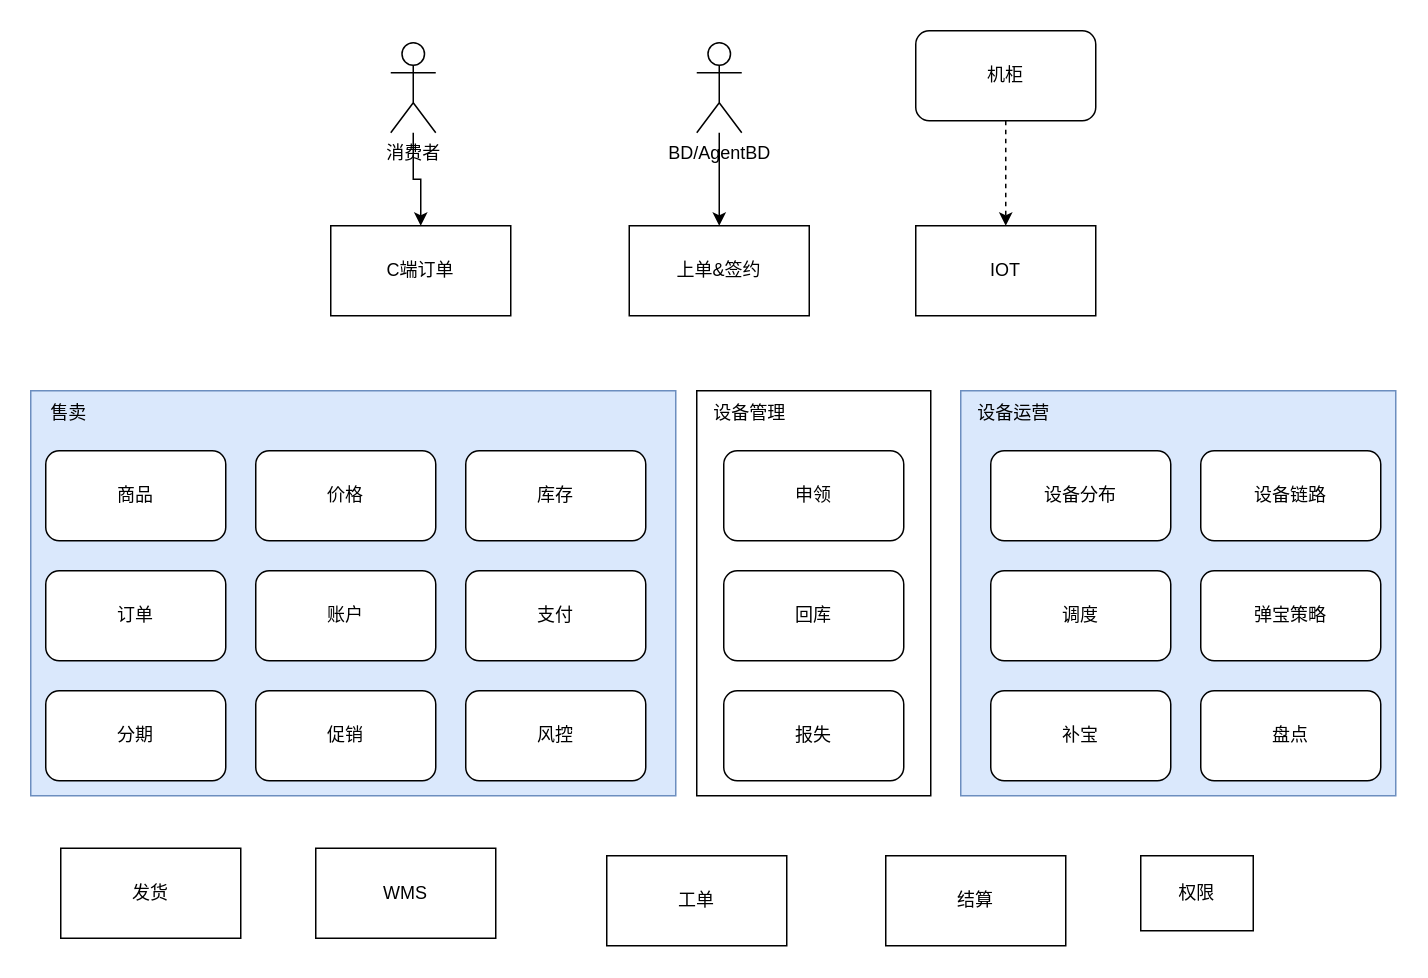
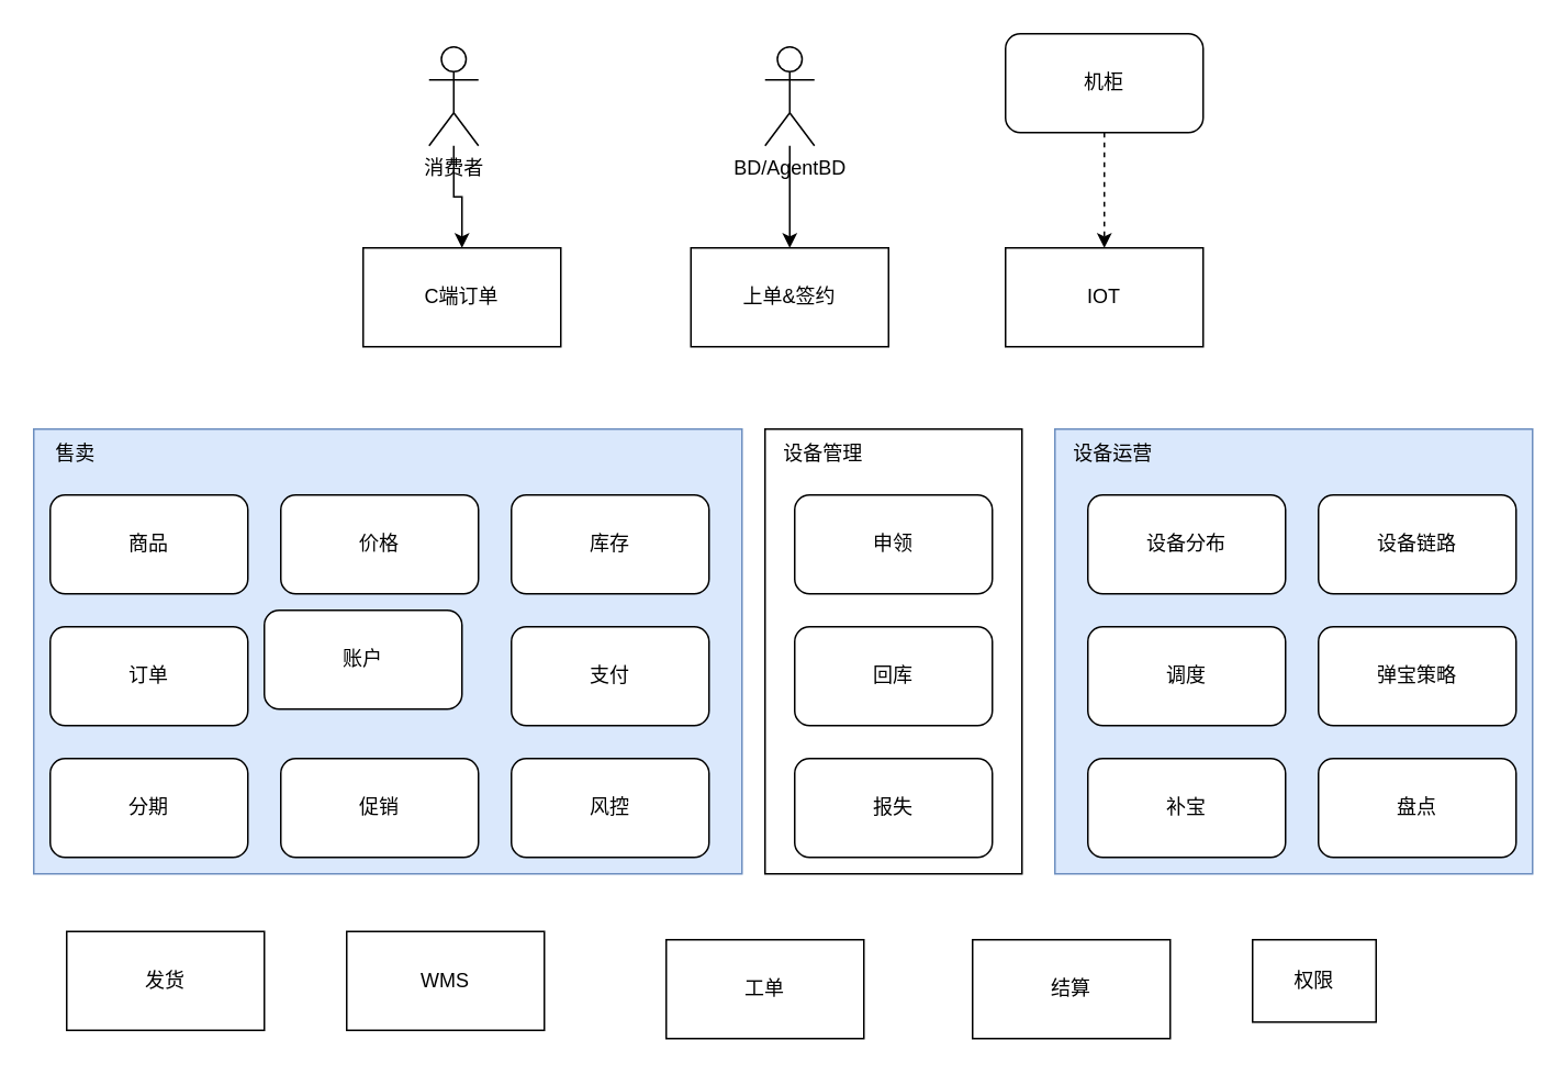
  <mxCell id="0" />
  <mxCell id="1" parent="0" />
  <mxCell id="2" value="" style="rounded=0;whiteSpace=wrap;html=1;fillColor=#dae8fc;strokeColor=#6c8ebf;" vertex="1" parent="1"><mxGeometry x="20" y="260" width="430" height="270" as="geometry" /></mxCell>
  <mxCell id="3" value="设备管理" style="rounded=0;whiteSpace=wrap;html=1;" vertex="1" parent="1"><mxGeometry x="464" y="260" width="156" height="270" as="geometry" /></mxCell>
  <mxCell id="4" value="" style="rounded=0;whiteSpace=wrap;html=1;fillColor=#dae8fc;strokeColor=#6c8ebf;" vertex="1" parent="1"><mxGeometry x="640" y="260" width="290" height="270" as="geometry" /></mxCell>
  <mxCell id="5" value="上单&amp;amp;签约" style="rounded=0;whiteSpace=wrap;html=1;" vertex="1" parent="1"><mxGeometry x="419" y="150" width="120" height="60" as="geometry" /></mxCell>
  <mxCell id="6" value="C端订单" style="rounded=0;whiteSpace=wrap;html=1;" vertex="1" parent="1"><mxGeometry x="220" y="150" width="120" height="60" as="geometry" /></mxCell>
  <mxCell id="7" value="IOT" style="rounded=0;whiteSpace=wrap;html=1;" vertex="1" parent="1"><mxGeometry x="610" y="150" width="120" height="60" as="geometry" /></mxCell>
  <mxCell id="8" value="商品" style="rounded=1;whiteSpace=wrap;html=1;" vertex="1" parent="1"><mxGeometry x="30" y="300" width="120" height="60" as="geometry" /></mxCell>
  <mxCell id="9" value="订单" style="rounded=1;whiteSpace=wrap;html=1;" vertex="1" parent="1"><mxGeometry x="30" y="380" width="120" height="60" as="geometry" /></mxCell>
  <mxCell id="10" value="支付" style="rounded=1;whiteSpace=wrap;html=1;" vertex="1" parent="1"><mxGeometry x="310" y="380" width="120" height="60" as="geometry" /></mxCell>
  <mxCell id="11" value="价格" style="rounded=1;whiteSpace=wrap;html=1;" vertex="1" parent="1"><mxGeometry x="170" y="300" width="120" height="60" as="geometry" /></mxCell>
- <mxCell id="12" value="账户" style="rounded=1;whiteSpace=wrap;html=1;" vertex="1" parent="1"><mxGeometry x="170" y="380" width="120" height="60" as="geometry" /></mxCell>
+ <mxCell id="12" value="账户" style="rounded=1;whiteSpace=wrap;html=1;" vertex="1" parent="1"><mxGeometry x="160" y="370" width="120" height="60" as="geometry" /></mxCell>
  <mxCell id="13" value="库存" style="rounded=1;whiteSpace=wrap;html=1;" vertex="1" parent="1"><mxGeometry x="310" y="300" width="120" height="60" as="geometry" /></mxCell>
  <mxCell id="14" value="发货" style="rounded=0;whiteSpace=wrap;html=1;" vertex="1" parent="1"><mxGeometry x="40" y="565" width="120" height="60" as="geometry" /></mxCell>
  <mxCell id="15" value="WMS" style="rounded=0;whiteSpace=wrap;html=1;" vertex="1" parent="1"><mxGeometry x="210" y="565" width="120" height="60" as="geometry" /></mxCell>
  <mxCell id="16" value="调度" style="rounded=1;whiteSpace=wrap;html=1;" vertex="1" parent="1"><mxGeometry x="660" y="380" width="120" height="60" as="geometry" /></mxCell>
  <mxCell id="17" value="设备分布" style="rounded=1;whiteSpace=wrap;html=1;" vertex="1" parent="1"><mxGeometry x="660" y="300" width="120" height="60" as="geometry" /></mxCell>
  <mxCell id="18" value="设备链路" style="rounded=1;whiteSpace=wrap;html=1;" vertex="1" parent="1"><mxGeometry x="800" y="300" width="120" height="60" as="geometry" /></mxCell>
  <mxCell id="19" value="弹宝策略" style="rounded=1;whiteSpace=wrap;html=1;" vertex="1" parent="1"><mxGeometry x="800" y="380" width="120" height="60" as="geometry" /></mxCell>
  <mxCell id="20" value="申领" style="rounded=1;whiteSpace=wrap;html=1;" vertex="1" parent="1"><mxGeometry x="482" y="300" width="120" height="60" as="geometry" /></mxCell>
  <mxCell id="21" value="回库" style="rounded=1;whiteSpace=wrap;html=1;" vertex="1" parent="1"><mxGeometry x="482" y="380" width="120" height="60" as="geometry" /></mxCell>
  <mxCell id="22" value="报失" style="rounded=1;whiteSpace=wrap;html=1;" vertex="1" parent="1"><mxGeometry x="482" y="460" width="120" height="60" as="geometry" /></mxCell>
  <mxCell id="23" value="工单" style="rounded=0;whiteSpace=wrap;html=1;" vertex="1" parent="1"><mxGeometry x="404" y="570" width="120" height="60" as="geometry" /></mxCell>
  <mxCell id="24" value="分期" style="rounded=1;whiteSpace=wrap;html=1;" vertex="1" parent="1"><mxGeometry x="30" y="460" width="120" height="60" as="geometry" /></mxCell>
  <mxCell id="25" value="补宝&lt;span style=&quot;color: rgba(0, 0, 0, 0); font-family: monospace; font-size: 0px; text-align: start; text-wrap-mode: nowrap;&quot;&gt;%3CmxGraphModel%3E%3Croot%3E%3CmxCell%20id%3D%220%22%2F%3E%3CmxCell%20id%3D%221%22%20parent%3D%220%22%2F%3E%3CmxCell%20id%3D%222%22%20value%3D%22%E8%B0%83%E5%BA%A6%22%20style%3D%22rounded%3D1%3BwhiteSpace%3Dwrap%3Bhtml%3D1%3B%22%20vertex%3D%221%22%20parent%3D%221%22%3E%3CmxGeometry%20x%3D%22560%22%20y%3D%22440%22%20width%3D%22120%22%20height%3D%2260%22%20as%3D%22geometry%22%2F%3E%3C%2FmxCell%3E%3C%2Froot%3E%3C%2FmxGraphModel%3E&lt;/span&gt;" style="rounded=1;whiteSpace=wrap;html=1;" vertex="1" parent="1"><mxGeometry x="660" y="460" width="120" height="60" as="geometry" /></mxCell>
  <mxCell id="26" value="盘点" style="rounded=1;whiteSpace=wrap;html=1;" vertex="1" parent="1"><mxGeometry x="800" y="460" width="120" height="60" as="geometry" /></mxCell>
  <mxCell id="27" value="结算" style="rounded=0;whiteSpace=wrap;html=1;" vertex="1" parent="1"><mxGeometry x="590" y="570" width="120" height="60" as="geometry" /></mxCell>
  <mxCell id="28" value="" style="edgeStyle=orthogonalEdgeStyle;rounded=0;orthogonalLoop=1;jettySize=auto;html=1;" edge="1" parent="1" source="29" target="5"><mxGeometry relative="1" as="geometry" /></mxCell>
  <mxCell id="29" value="BD/AgentBD" style="shape=umlActor;verticalLabelPosition=bottom;verticalAlign=top;html=1;outlineConnect=0;" vertex="1" parent="1"><mxGeometry x="464" y="28" width="30" height="60" as="geometry" /></mxCell>
  <mxCell id="30" value="促销" style="rounded=1;whiteSpace=wrap;html=1;" vertex="1" parent="1"><mxGeometry x="170" y="460" width="120" height="60" as="geometry" /></mxCell>
  <mxCell id="31" style="edgeStyle=orthogonalEdgeStyle;rounded=0;orthogonalLoop=1;jettySize=auto;html=1;dashed=1;" edge="1" parent="1" source="32" target="7"><mxGeometry relative="1" as="geometry" /></mxCell>
  <mxCell id="32" value="机柜" style="rounded=1;whiteSpace=wrap;html=1;" vertex="1" parent="1"><mxGeometry x="610" y="20" width="120" height="60" as="geometry" /></mxCell>
  <mxCell id="33" style="edgeStyle=orthogonalEdgeStyle;rounded=0;orthogonalLoop=1;jettySize=auto;html=1;" edge="1" parent="1" source="34" target="6"><mxGeometry relative="1" as="geometry" /></mxCell>
  <mxCell id="34" value="消费者" style="shape=umlActor;verticalLabelPosition=bottom;verticalAlign=top;html=1;outlineConnect=0;" vertex="1" parent="1"><mxGeometry x="260" y="28" width="30" height="60" as="geometry" /></mxCell>
  <mxCell id="35" value="风控" style="rounded=1;whiteSpace=wrap;html=1;" vertex="1" parent="1"><mxGeometry x="310" y="460" width="120" height="60" as="geometry" /></mxCell>
  <mxCell id="36" value="权限" style="rounded=0;whiteSpace=wrap;html=1;" vertex="1" parent="1"><mxGeometry x="760" y="570" width="75" height="50" as="geometry" /></mxCell>
  <mxCell id="37" value="售卖" style="text;html=1;align=center;verticalAlign=middle;resizable=0;points=[];autosize=1;strokeColor=none;fillColor=none;" vertex="1" parent="1"><mxGeometry x="20" y="260" width="50" height="30" as="geometry" /></mxCell>
  <mxCell id="38" value="设备管理" style="text;html=1;align=center;verticalAlign=middle;resizable=0;points=[];autosize=1;strokeColor=none;fillColor=none;" vertex="1" parent="1"><mxGeometry x="464" y="260" width="70" height="30" as="geometry" /></mxCell>
  <mxCell id="39" value="设备运营" style="text;html=1;align=center;verticalAlign=middle;resizable=0;points=[];autosize=1;strokeColor=none;fillColor=none;" vertex="1" parent="1"><mxGeometry x="640" y="260" width="70" height="30" as="geometry" /></mxCell>
